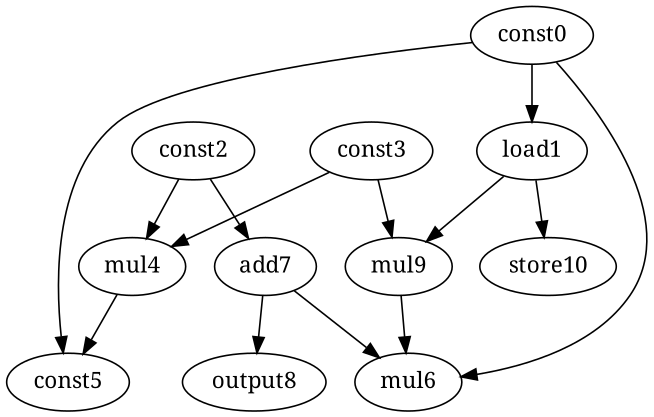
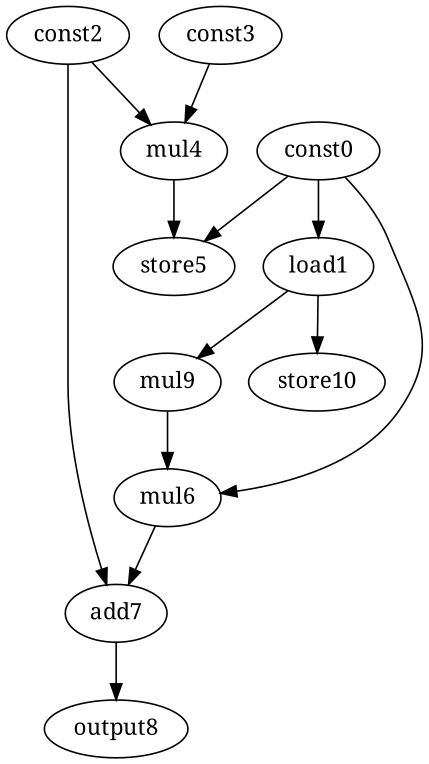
  digraph {
    fontname="Noto Serif"
    node [fontname="Noto Serif" opcode=const]
    edge [fontname="Noto Serif" operand=0]
    load1 [opcode=load]
    const0
-   store5 [opcode=store label=const5]
+   store5 [opcode=store]
    mul6 [opcode=mul]
    mul9 [opcode=mul]
    n6 [label=store10 opcode=output]
    add7 [opcode=add]
    mul4 [opcode=mul]
    const2
    output8 [opcode=output]
    const3
    load1 -> mul9
    load1 -> n6
    const0 -> load1
    const0 -> store5
    const0 -> mul6
-   add7 -> mul6 [operand=1]
+   mul6 -> add7 [operand=1]
    mul9 -> mul6 [operand=1]
    add7 -> output8
    mul4 -> store5 [operand=1]
    const2 -> add7
    const2 -> mul4
-   const3 -> mul9 [operand=1]
    const3 -> mul4 [operand=1]
  }
